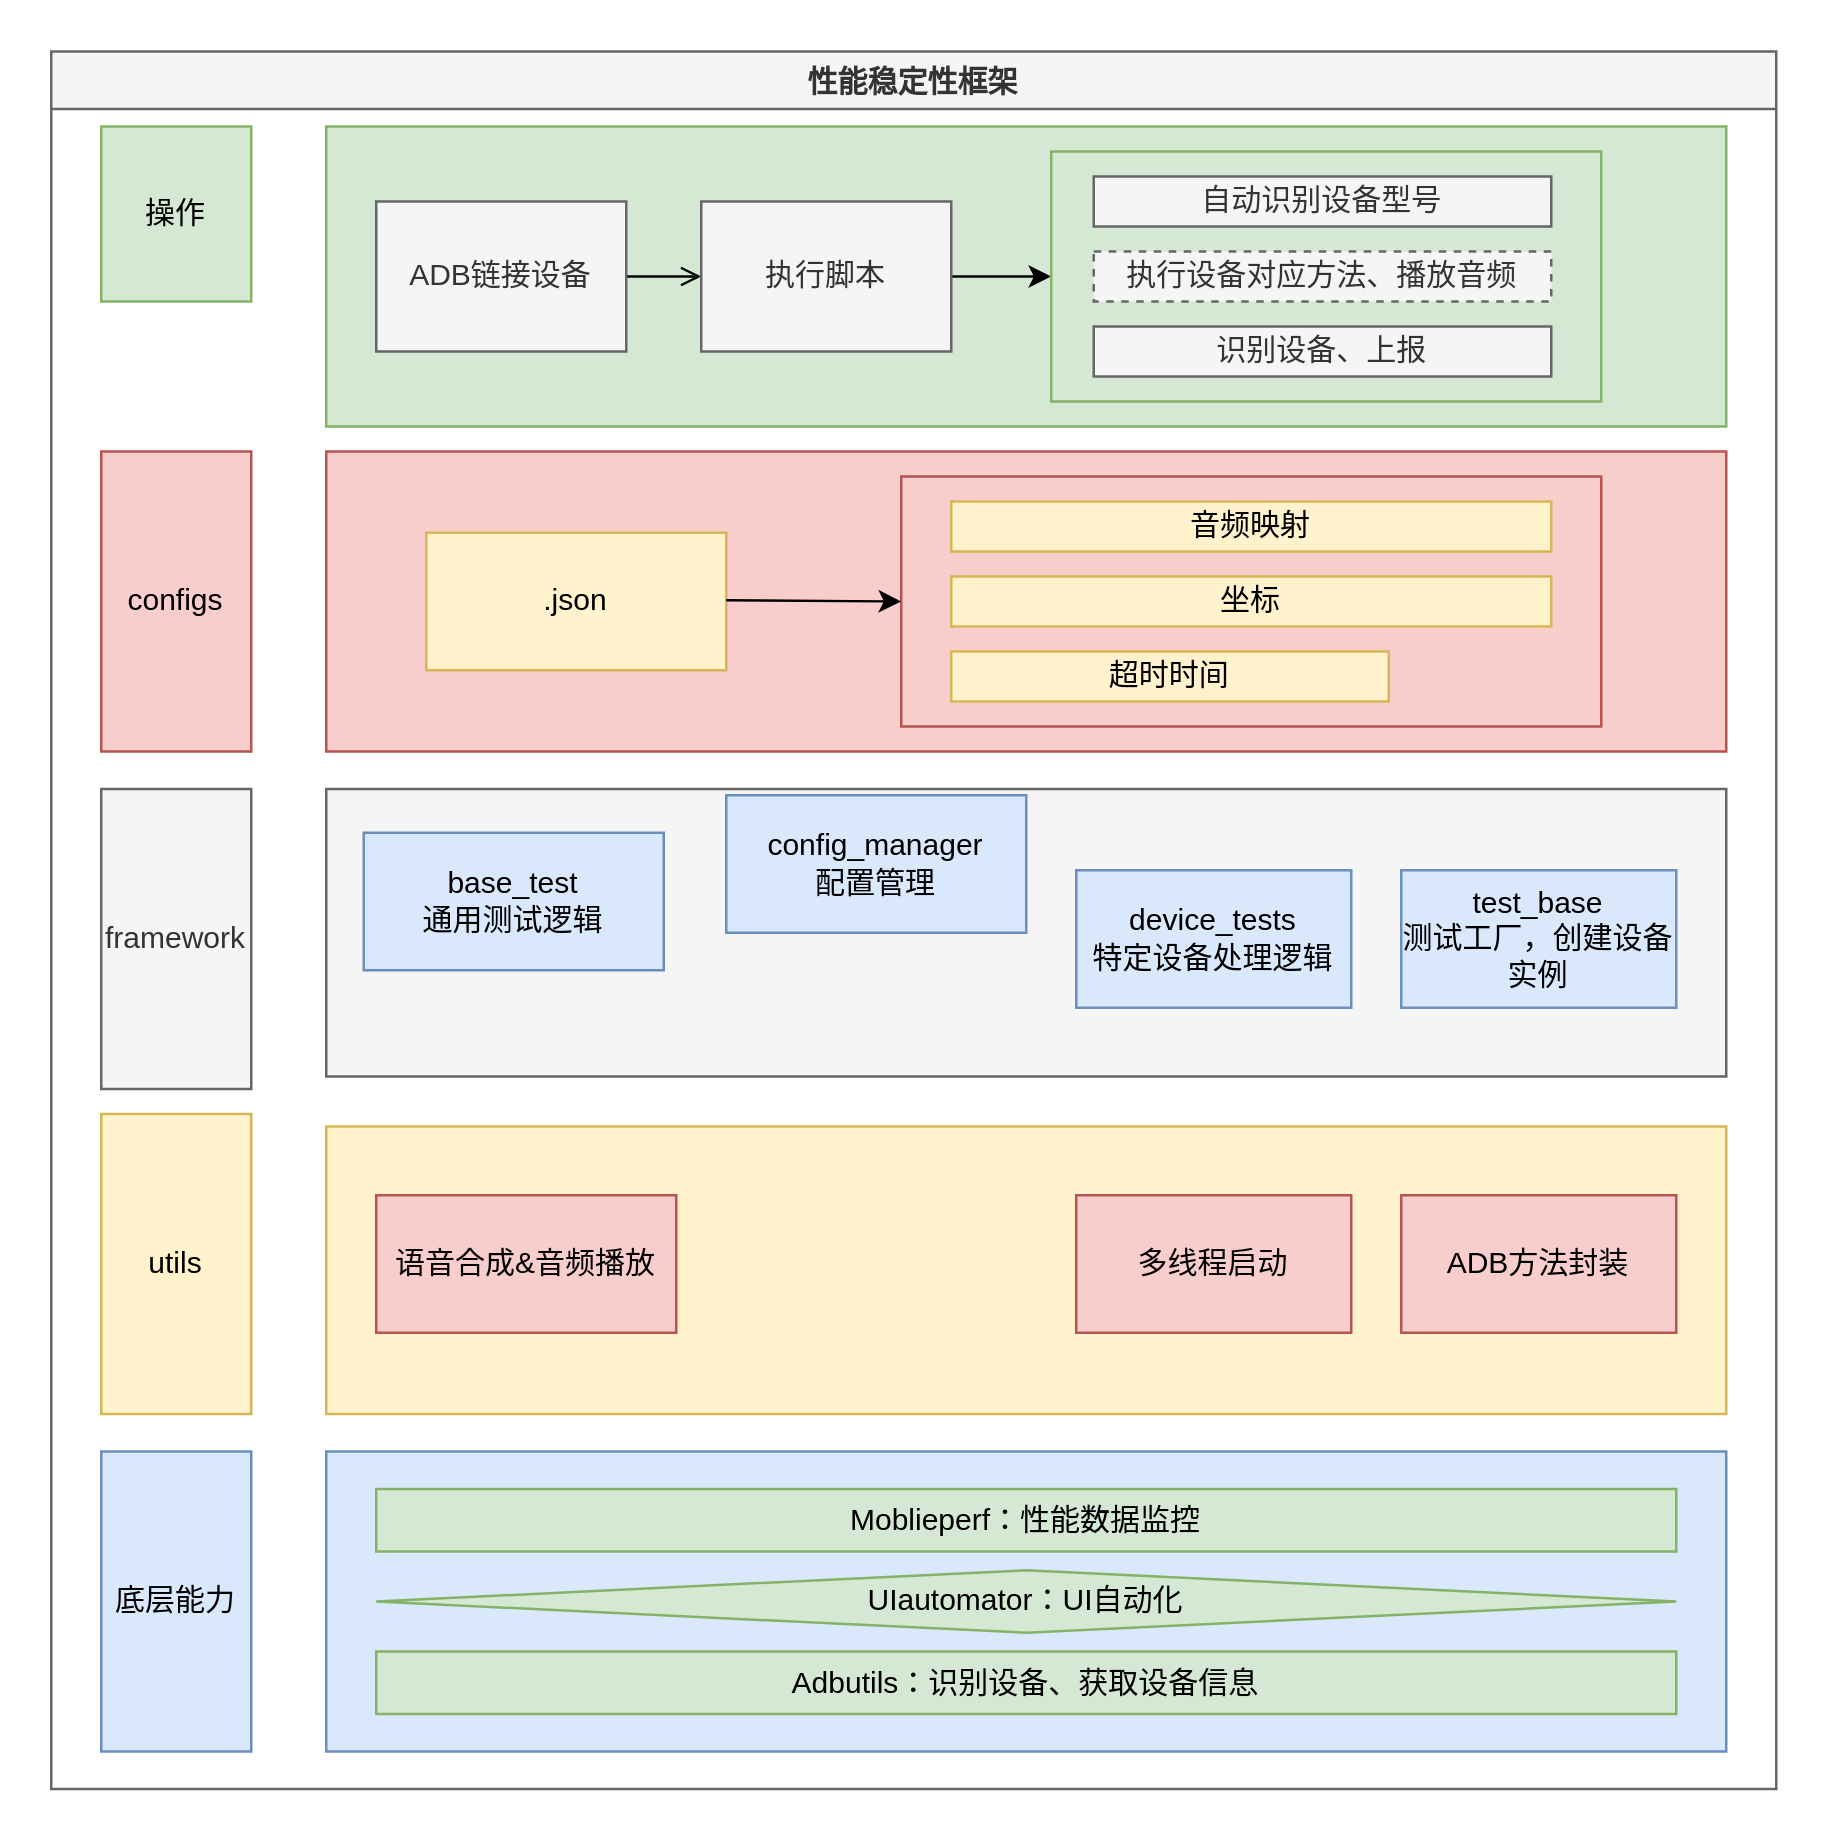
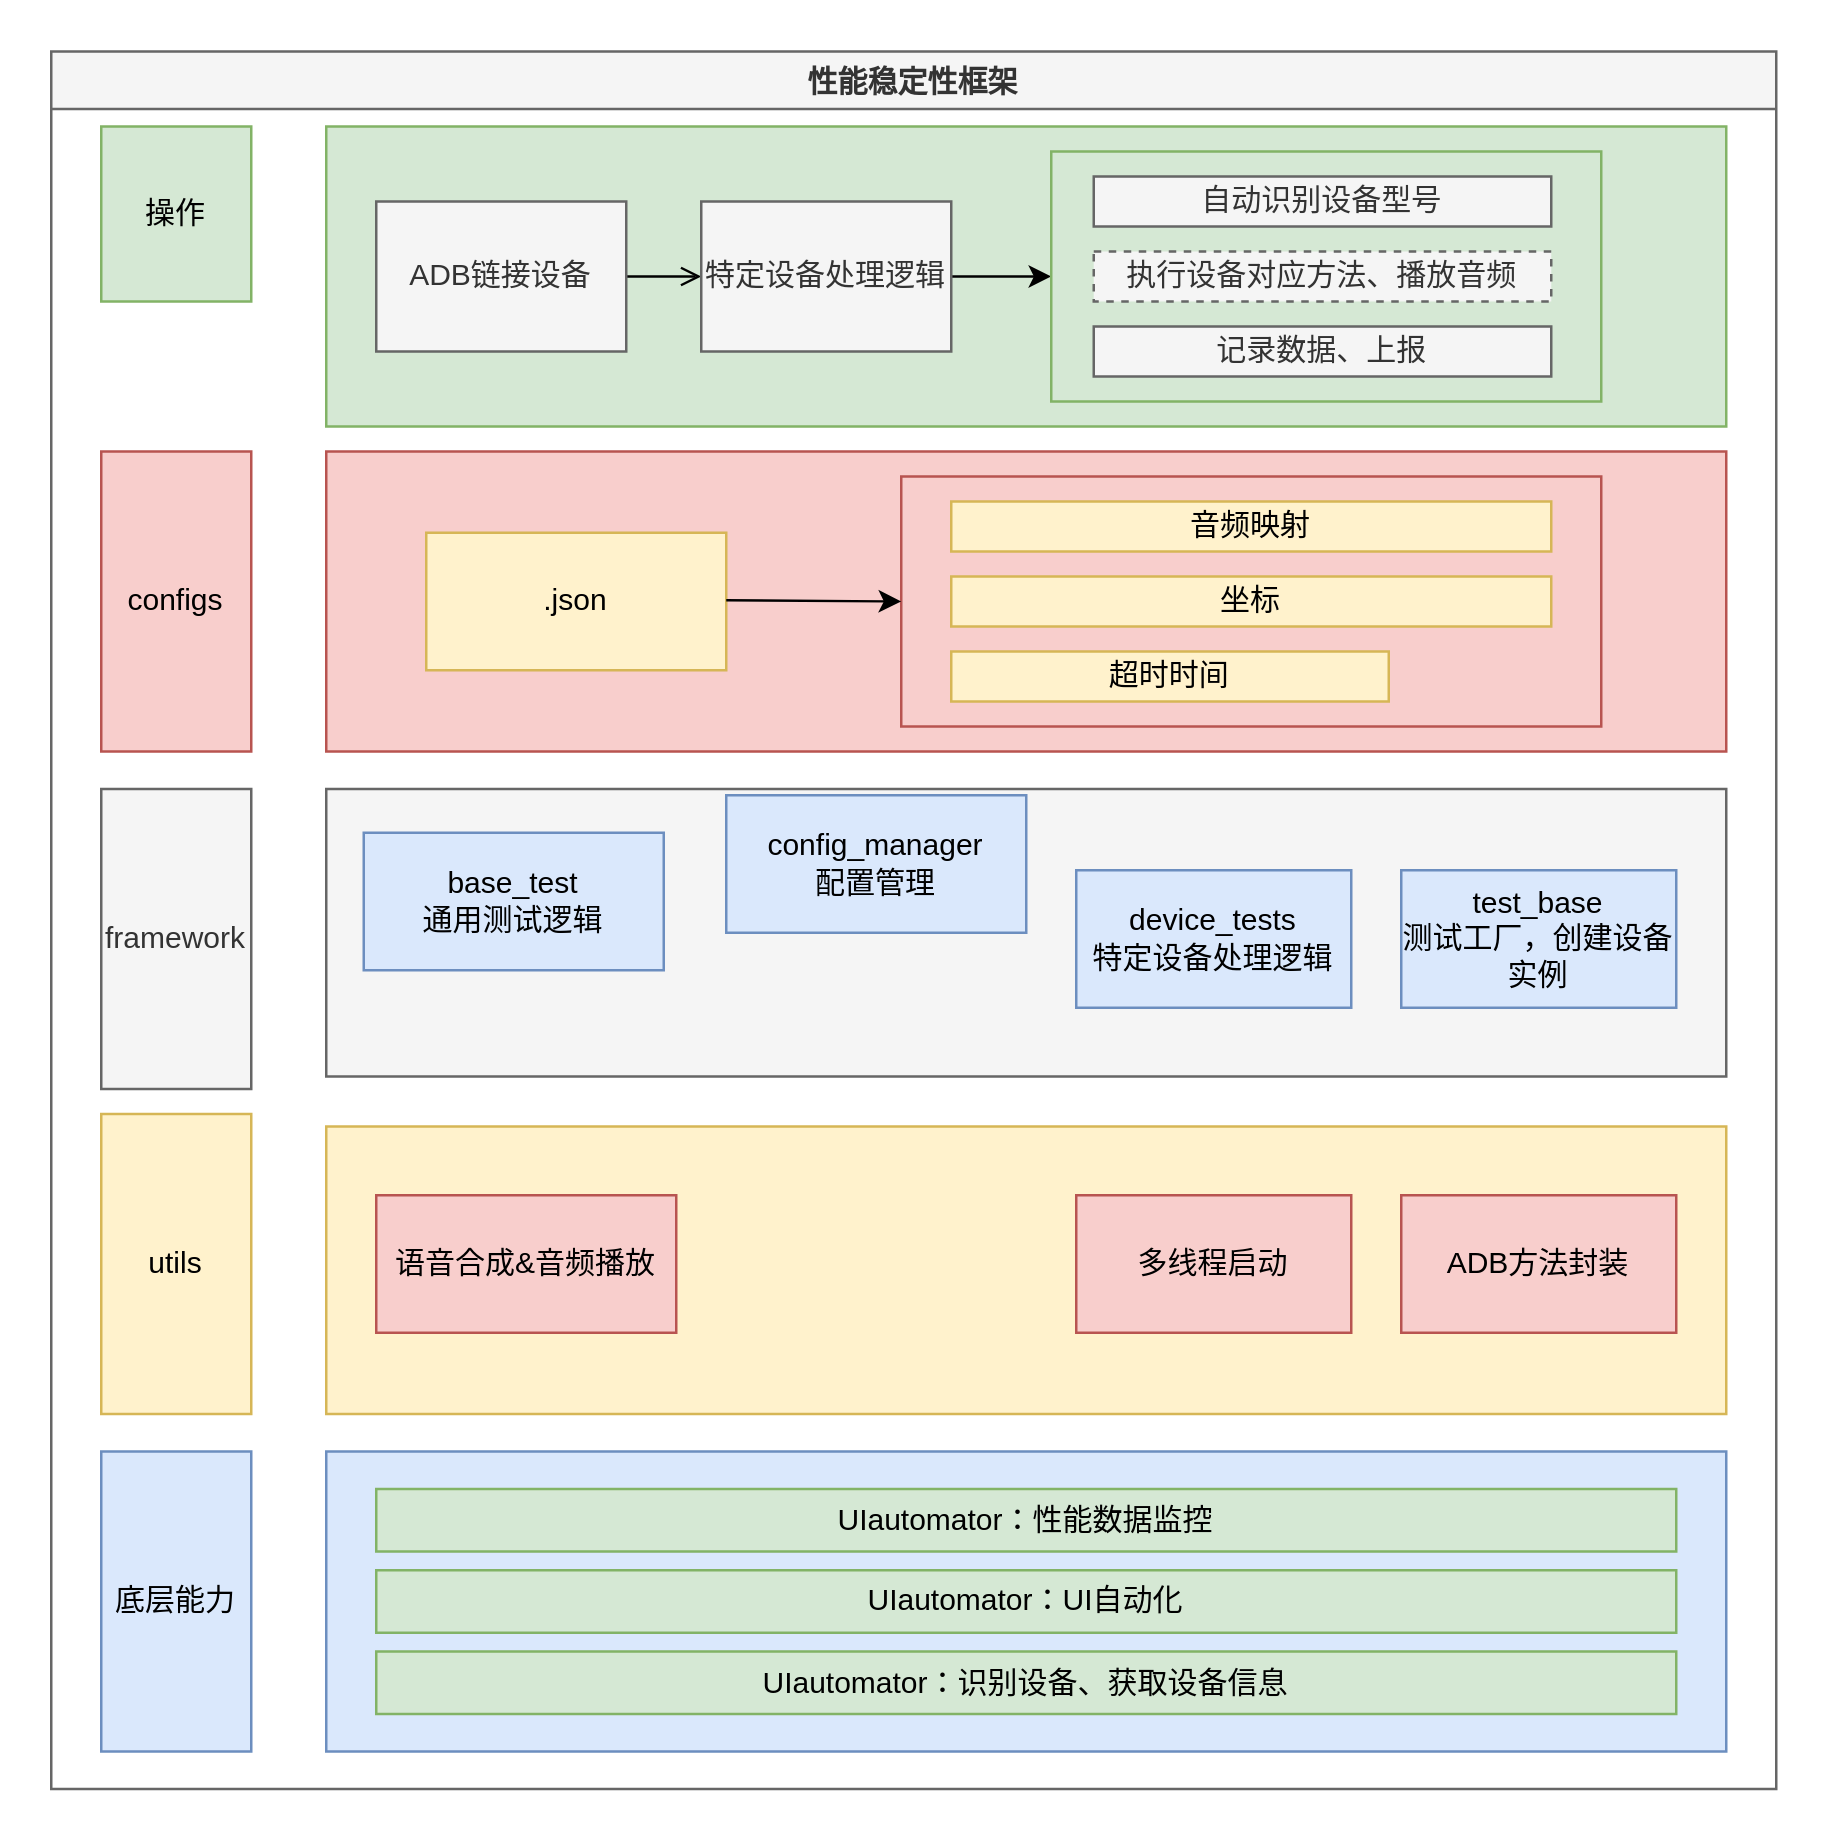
  <mxCell id="0" />
  <mxCell id="1" parent="0" />
  <mxCell id="2" value="性能稳定性框架" style="swimlane;fillColor=#f5f5f5;strokeColor=#666666;fontColor=#333333;" parent="1" vertex="1"><mxGeometry x="20" y="20" width="690" height="695" as="geometry" /></mxCell>
  <mxCell id="3" value="" style="rounded=0;whiteSpace=wrap;html=1;fillColor=#dae8fc;strokeColor=#6c8ebf;" parent="2" vertex="1"><mxGeometry x="110" y="560" width="560" height="120" as="geometry" /></mxCell>
  <mxCell id="4" value="底层能力" style="whiteSpace=wrap;html=1;fillColor=#dae8fc;strokeColor=#6c8ebf;" parent="2" vertex="1"><mxGeometry x="20" y="560" width="60" height="120" as="geometry" /></mxCell>
  <mxCell id="5" value="framework" style="whiteSpace=wrap;html=1;fillColor=#f5f5f5;fontColor=#333333;strokeColor=#666666;" parent="2" vertex="1"><mxGeometry x="20" y="295" width="60" height="120" as="geometry" /></mxCell>
  <mxCell id="6" value="utils" style="whiteSpace=wrap;html=1;fillColor=#fff2cc;strokeColor=#d6b656;" parent="2" vertex="1"><mxGeometry x="20" y="425" width="60" height="120" as="geometry" /></mxCell>
  <mxCell id="7" value="configs" style="whiteSpace=wrap;html=1;fillColor=#f8cecc;strokeColor=#b85450;" parent="2" vertex="1"><mxGeometry x="20" y="160" width="60" height="120" as="geometry" /></mxCell>
  <mxCell id="8" value="操作" style="whiteSpace=wrap;html=1;fillColor=#d5e8d4;strokeColor=#82b366;" parent="2" vertex="1"><mxGeometry x="20" y="30" width="60" height="70" as="geometry" /></mxCell>
  <mxCell id="9" value="" style="rounded=0;whiteSpace=wrap;html=1;fillColor=#d5e8d4;strokeColor=#82b366;" parent="2" vertex="1"><mxGeometry x="110" y="30" width="560" height="120" as="geometry" /></mxCell>
  <mxCell id="10" style="edgeStyle=orthogonalEdgeStyle;rounded=0;orthogonalLoop=1;jettySize=auto;html=1;entryX=0;entryY=0.5;entryDx=0;entryDy=0;endArrow=open;" parent="2" source="11" target="29" edge="1"><mxGeometry relative="1" as="geometry" /></mxCell>
  <mxCell id="11" value="ADB链接设备" style="rounded=0;whiteSpace=wrap;html=1;fillColor=#f5f5f5;fontColor=#333333;strokeColor=#666666;" parent="2" vertex="1"><mxGeometry x="130" y="60" width="100" height="60" as="geometry" /></mxCell>
- <mxCell id="12" value="&lt;span style=&quot;text-wrap-mode: nowrap;&quot;&gt;Moblieperf：性能数据监控&lt;/span&gt;" style="rounded=0;whiteSpace=wrap;html=1;fillColor=#d5e8d4;strokeColor=#82b366;" parent="2" vertex="1"><mxGeometry x="130" y="575" width="520" height="25" as="geometry" /></mxCell>
- <mxCell id="13" value="UIautomator：UI自动化" style="rhombus;whiteSpace=wrap;html=1;fillColor=#d5e8d4;strokeColor=#82b366;" parent="2" vertex="1"><mxGeometry x="130" y="607.5" width="520" height="25" as="geometry" /></mxCell>
+ <mxCell id="12" value="&lt;span style=&quot;text-wrap-mode: nowrap;&quot;&gt;UIautomator：性能数据监控&lt;/span&gt;" style="rounded=0;whiteSpace=wrap;html=1;fillColor=#d5e8d4;strokeColor=#82b366;" parent="2" vertex="1"><mxGeometry x="130" y="575" width="520" height="25" as="geometry" /></mxCell>
+ <mxCell id="13" value="UIautomator：UI自动化" style="rounded=0;whiteSpace=wrap;html=1;fillColor=#d5e8d4;strokeColor=#82b366;" parent="2" vertex="1"><mxGeometry x="130" y="607.5" width="520" height="25" as="geometry" /></mxCell>
  <mxCell id="14" value="" style="rounded=0;whiteSpace=wrap;html=1;fillColor=#fff2cc;strokeColor=#d6b656;" parent="2" vertex="1"><mxGeometry x="110" y="430" width="560" height="115" as="geometry" /></mxCell>
  <mxCell id="15" value="语音合成&amp;amp;音频播放" style="rounded=0;whiteSpace=wrap;html=1;fillColor=#f8cecc;strokeColor=#b85450;" parent="2" vertex="1"><mxGeometry x="130" y="457.5" width="120" height="55" as="geometry" /></mxCell>
  <mxCell id="16" value="多线程启动" style="rounded=0;whiteSpace=wrap;html=1;fillColor=#f8cecc;strokeColor=#b85450;" parent="2" vertex="1"><mxGeometry x="410" y="457.5" width="110" height="55" as="geometry" /></mxCell>
  <mxCell id="17" value="ADB方法封装" style="rounded=0;whiteSpace=wrap;html=1;fillColor=#f8cecc;strokeColor=#b85450;" parent="2" vertex="1"><mxGeometry x="540" y="457.5" width="110" height="55" as="geometry" /></mxCell>
  <mxCell id="18" value="" style="rounded=0;whiteSpace=wrap;html=1;fillColor=#f5f5f5;fontColor=#333333;strokeColor=#666666;" parent="2" vertex="1"><mxGeometry x="110" y="295" width="560" height="115" as="geometry" /></mxCell>
  <mxCell id="19" value="" style="rounded=0;whiteSpace=wrap;html=1;fillColor=#f8cecc;strokeColor=#b85450;" parent="2" vertex="1"><mxGeometry x="110" y="160" width="560" height="120" as="geometry" /></mxCell>
- <mxCell id="20" value="&lt;span style=&quot;text-wrap-mode: nowrap;&quot;&gt;Adbutils：识别设备、获取设备信息&lt;/span&gt;" style="rounded=0;whiteSpace=wrap;html=1;fillColor=#d5e8d4;strokeColor=#82b366;" parent="2" vertex="1"><mxGeometry x="130" y="640" width="520" height="25" as="geometry" /></mxCell>
+ <mxCell id="20" value="&lt;span style=&quot;text-wrap-mode: nowrap;&quot;&gt;UIautomator：识别设备、获取设备信息&lt;/span&gt;" style="rounded=0;whiteSpace=wrap;html=1;fillColor=#d5e8d4;strokeColor=#82b366;" parent="2" vertex="1"><mxGeometry x="130" y="640" width="520" height="25" as="geometry" /></mxCell>
  <mxCell id="21" value="&lt;div style=&quot;orphans: 4;&quot;&gt;&lt;span style=&quot;&quot;&gt;base_test&lt;/span&gt;&lt;span style=&quot;background-color: transparent; color: light-dark(rgb(0, 0, 0), rgb(255, 255, 255)); text-align: center;&quot;&gt;&lt;br&gt;通用测试逻辑&lt;/span&gt;&lt;/div&gt;" style="rounded=0;whiteSpace=wrap;html=1;fillColor=#dae8fc;strokeColor=#6c8ebf;" parent="2" vertex="1"><mxGeometry x="125" y="312.5" width="120" height="55" as="geometry" /></mxCell>
  <mxCell id="22" value="config_manager&lt;br&gt;配置管理" style="rounded=0;whiteSpace=wrap;html=1;fillColor=#dae8fc;strokeColor=#6c8ebf;" parent="2" vertex="1"><mxGeometry x="270" y="297.5" width="120" height="55" as="geometry" /></mxCell>
  <mxCell id="23" value="device_tests&lt;br&gt;特定设备处理逻辑" style="rounded=0;whiteSpace=wrap;html=1;fillColor=#dae8fc;strokeColor=#6c8ebf;" parent="2" vertex="1"><mxGeometry x="410" y="327.5" width="110" height="55" as="geometry" /></mxCell>
  <mxCell id="24" value="test_base&lt;br&gt;测试工厂，创建设备实例" style="rounded=0;whiteSpace=wrap;html=1;fillColor=#dae8fc;strokeColor=#6c8ebf;" parent="2" vertex="1"><mxGeometry x="540" y="327.5" width="110" height="55" as="geometry" /></mxCell>
  <mxCell id="25" value="&lt;div style=&quot;orphans: 2;&quot;&gt;.json&lt;/div&gt;" style="rounded=0;whiteSpace=wrap;html=1;fillColor=#fff2cc;strokeColor=#d6b656;" parent="2" vertex="1"><mxGeometry x="150" y="192.5" width="120" height="55" as="geometry" /></mxCell>
  <mxCell id="26" value="" style="rounded=0;whiteSpace=wrap;html=1;fillColor=#f8cecc;strokeColor=#b85450;" parent="2" vertex="1"><mxGeometry x="340" y="170" width="280" height="100" as="geometry" /></mxCell>
  <mxCell id="27" value="" style="endArrow=classic;html=1;rounded=0;" parent="2" edge="1"><mxGeometry width="50" height="50" relative="1" as="geometry"><mxPoint x="270" y="219.5" as="sourcePoint" /><mxPoint x="340" y="220" as="targetPoint" /></mxGeometry></mxCell>
  <mxCell id="28" style="edgeStyle=orthogonalEdgeStyle;rounded=0;orthogonalLoop=1;jettySize=auto;html=1;entryX=0;entryY=0.5;entryDx=0;entryDy=0;" parent="2" source="29" target="30" edge="1"><mxGeometry relative="1" as="geometry" /></mxCell>
- <mxCell id="29" value="执行脚本" style="rounded=0;whiteSpace=wrap;html=1;fillColor=#f5f5f5;fontColor=#333333;strokeColor=#666666;" parent="2" vertex="1"><mxGeometry x="260" y="60" width="100" height="60" as="geometry" /></mxCell>
+ <mxCell id="29" value="特定设备处理逻辑" style="rounded=0;whiteSpace=wrap;html=1;fillColor=#f5f5f5;fontColor=#333333;strokeColor=#666666;" parent="2" vertex="1"><mxGeometry x="260" y="60" width="100" height="60" as="geometry" /></mxCell>
  <mxCell id="30" value="" style="rounded=0;whiteSpace=wrap;html=1;fillColor=#d5e8d4;strokeColor=#82b366;" parent="2" vertex="1"><mxGeometry x="400" y="40" width="220" height="100" as="geometry" /></mxCell>
  <mxCell id="31" value="自动识别设备型号" style="rounded=0;whiteSpace=wrap;html=1;fillColor=#f5f5f5;fontColor=#333333;strokeColor=#666666;" parent="2" vertex="1"><mxGeometry x="417" y="50" width="183" height="20" as="geometry" /></mxCell>
  <mxCell id="32" value="执行设备对应方法、播放音频" style="rounded=0;whiteSpace=wrap;html=1;fillColor=#f5f5f5;fontColor=#333333;strokeColor=#666666;dashed=1;" parent="2" vertex="1"><mxGeometry x="417" y="80" width="183" height="20" as="geometry" /></mxCell>
- <mxCell id="33" value="识别设备、上报" style="rounded=0;whiteSpace=wrap;html=1;fillColor=#f5f5f5;fontColor=#333333;strokeColor=#666666;" parent="2" vertex="1"><mxGeometry x="417" y="110" width="183" height="20" as="geometry" /></mxCell>
+ <mxCell id="33" value="记录数据、上报" style="rounded=0;whiteSpace=wrap;html=1;fillColor=#f5f5f5;fontColor=#333333;strokeColor=#666666;" parent="2" vertex="1"><mxGeometry x="417" y="110" width="183" height="20" as="geometry" /></mxCell>
  <mxCell id="34" value="音频映射" style="rounded=0;whiteSpace=wrap;html=1;fillColor=#fff2cc;strokeColor=#d6b656;" parent="2" vertex="1"><mxGeometry x="360" y="180" width="240" height="20" as="geometry" /></mxCell>
  <mxCell id="35" value="坐标" style="rounded=0;whiteSpace=wrap;html=1;fillColor=#fff2cc;strokeColor=#d6b656;" parent="2" vertex="1"><mxGeometry x="360" y="210" width="240" height="20" as="geometry" /></mxCell>
  <mxCell id="36" value="超时时间" style="rounded=0;whiteSpace=wrap;html=1;fillColor=#fff2cc;strokeColor=#d6b656;" parent="2" vertex="1"><mxGeometry x="360" y="240" width="175" height="20" as="geometry" /></mxCell>
